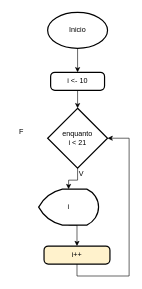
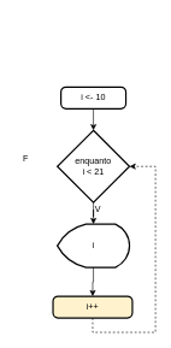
  <mxCell id="0" />
  <mxCell id="1" parent="0" />
- <mxCell id="2" style="edgeStyle=orthogonalEdgeStyle;rounded=0;orthogonalLoop=1;jettySize=auto;html=1;exitX=0.5;exitY=1;exitDx=0;exitDy=0;exitPerimeter=0;entryX=0.5;entryY=0;entryDx=0;entryDy=0;" edge="1" parent="1" source="3" target="7"><mxGeometry relative="1" as="geometry" /></mxCell>
- <mxCell id="3" value="Inicio" style="strokeWidth=2;html=1;shape=mxgraph.flowchart.start_1;whiteSpace=wrap;gradientColor=none;" vertex="1" parent="1"><mxGeometry x="79" y="20" width="100" height="60" as="geometry" /></mxCell>
  <mxCell id="4" style="edgeStyle=orthogonalEdgeStyle;rounded=0;orthogonalLoop=1;jettySize=auto;html=1;exitX=0.5;exitY=1;exitDx=0;exitDy=0;exitPerimeter=0;" edge="1" parent="1" source="5" target="11"><mxGeometry relative="1" as="geometry" /></mxCell>
  <mxCell id="5" value="enquanto&lt;br&gt;i &amp;lt; 21" style="strokeWidth=2;html=1;shape=mxgraph.flowchart.decision;whiteSpace=wrap;" vertex="1" parent="1"><mxGeometry x="79" y="180" width="100" height="100" as="geometry" /></mxCell>
  <mxCell id="6" style="edgeStyle=orthogonalEdgeStyle;rounded=0;orthogonalLoop=1;jettySize=auto;html=1;exitX=0.5;exitY=1;exitDx=0;exitDy=0;entryX=0.5;entryY=0;entryDx=0;entryDy=0;entryPerimeter=0;" edge="1" parent="1" source="7" target="5"><mxGeometry relative="1" as="geometry" /></mxCell>
  <mxCell id="7" value="i &amp;lt;- 10" style="rounded=1;whiteSpace=wrap;html=1;absoluteArcSize=1;arcSize=14;strokeWidth=2;" vertex="1" parent="1"><mxGeometry x="84" y="120" width="90" height="30" as="geometry" /></mxCell>
- <mxCell id="8" style="edgeStyle=orthogonalEdgeStyle;rounded=0;orthogonalLoop=1;jettySize=auto;html=1;exitX=0.5;exitY=1;exitDx=0;exitDy=0;entryX=1;entryY=0.5;entryDx=0;entryDy=0;entryPerimeter=0;" edge="1" parent="1" source="9" target="5"><mxGeometry relative="1" as="geometry"><Array as="points"><mxPoint x="128" y="460" /><mxPoint x="215" y="460" /><mxPoint x="215" y="230" /></Array></mxGeometry></mxCell>
+ <mxCell id="8" style="edgeStyle=orthogonalEdgeStyle;rounded=0;orthogonalLoop=1;jettySize=auto;html=1;exitX=0.5;exitY=1;exitDx=0;exitDy=0;entryX=1;entryY=0.5;entryDx=0;entryDy=0;entryPerimeter=0;dashed=1;" edge="1" parent="1" source="9" target="5"><mxGeometry relative="1" as="geometry"><Array as="points"><mxPoint x="128" y="460" /><mxPoint x="215" y="460" /><mxPoint x="215" y="230" /></Array></mxGeometry></mxCell>
  <mxCell id="9" value="i++" style="rounded=1;whiteSpace=wrap;html=1;absoluteArcSize=1;arcSize=14;strokeWidth=2;fillColor=#fff2cc;" vertex="1" parent="1"><mxGeometry x="73" y="410" width="110" height="30" as="geometry" /></mxCell>
  <mxCell id="10" style="edgeStyle=orthogonalEdgeStyle;rounded=0;orthogonalLoop=1;jettySize=auto;html=1;exitX=0.5;exitY=1;exitDx=0;exitDy=0;exitPerimeter=0;entryX=0.5;entryY=0;entryDx=0;entryDy=0;" edge="1" parent="1" source="11" target="9"><mxGeometry relative="1" as="geometry" /></mxCell>
- <mxCell id="11" value="i" style="strokeWidth=2;html=1;shape=mxgraph.flowchart.display;whiteSpace=wrap;" vertex="1" parent="1"><mxGeometry x="64" y="315" width="100" height="60" as="geometry" /></mxCell>
+ <mxCell id="11" value="i" style="strokeWidth=2;html=1;shape=mxgraph.flowchart.display;whiteSpace=wrap;" vertex="1" parent="1"><mxGeometry x="79" y="310" width="100" height="60" as="geometry" /></mxCell>
  <mxCell id="12" value="V" style="text;html=1;align=center;verticalAlign=middle;resizable=0;points=[];autosize=1;strokeColor=none;fillColor=none;" vertex="1" parent="1"><mxGeometry x="120" y="275" width="30" height="30" as="geometry" /></mxCell>
  <mxCell id="13" value="F" style="text;html=1;align=center;verticalAlign=middle;resizable=0;points=[];autosize=1;strokeColor=none;fillColor=none;" vertex="1" parent="1"><mxGeometry x="20" y="205" width="30" height="30" as="geometry" /></mxCell>
